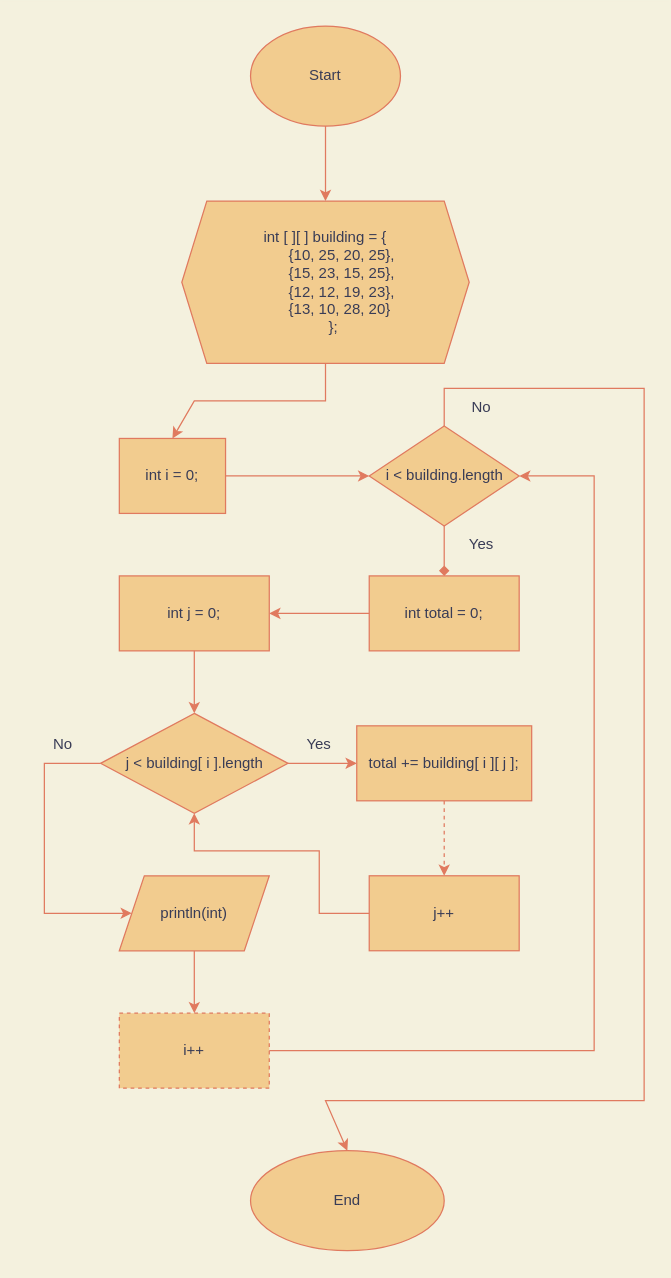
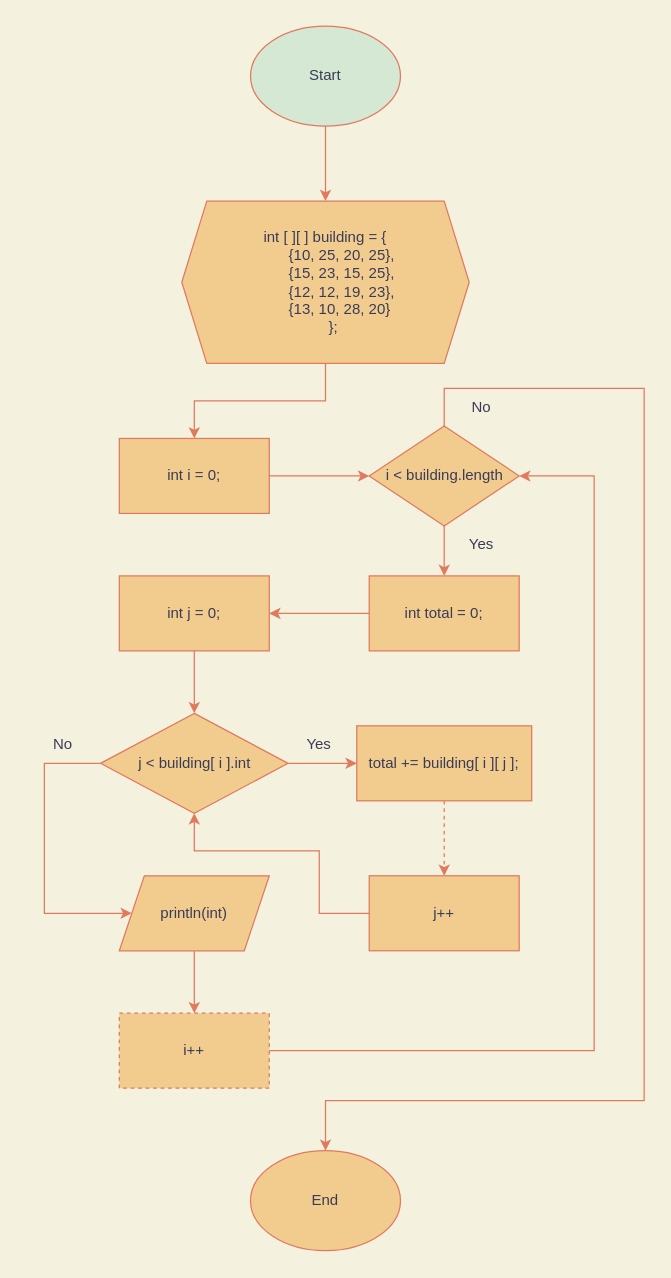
  <mxCell id="0" />
  <mxCell id="1" parent="0" />
- <mxCell id="2" value="Start" style="ellipse;whiteSpace=wrap;html=1;fillColor=#F2CC8F;strokeColor=#E07A5F;fontColor=#393C56;" parent="1" vertex="1"><mxGeometry x="200" width="120" height="80" as="geometry" y="20" /></mxCell>
- <mxCell id="3" value="End" style="ellipse;whiteSpace=wrap;html=1;fillColor=#F2CC8F;strokeColor=#E07A5F;fontColor=#393C56;" parent="1" vertex="1"><mxGeometry x="200" y="920" width="155" height="80" as="geometry" /></mxCell>
+ <mxCell id="2" value="Start" style="ellipse;whiteSpace=wrap;html=1;fillColor=#d5e8d4;strokeColor=#E07A5F;fontColor=#393C56;" parent="1" vertex="1"><mxGeometry x="200" width="120" height="80" as="geometry" y="20" /></mxCell>
+ <mxCell id="3" value="End" style="ellipse;whiteSpace=wrap;html=1;fillColor=#F2CC8F;strokeColor=#E07A5F;fontColor=#393C56;" parent="1" vertex="1"><mxGeometry x="200" y="920" width="120" height="80" as="geometry" /></mxCell>
  <mxCell id="4" value="&lt;div&gt;int [ ][ ] building = {&lt;/div&gt;&lt;div&gt;&amp;nbsp; &amp;nbsp; &amp;nbsp; &amp;nbsp; {10, 25, 20, 25},&lt;/div&gt;&lt;div&gt;&amp;nbsp; &amp;nbsp; &amp;nbsp; &amp;nbsp; {15, 23, 15, 25},&lt;/div&gt;&lt;div&gt;&amp;nbsp; &amp;nbsp; &amp;nbsp; &amp;nbsp; {12, 12, 19, 23},&lt;/div&gt;&lt;div&gt;&amp;nbsp; &amp;nbsp; &amp;nbsp; &amp;nbsp; {13, 10, 28, 20}&amp;nbsp;&lt;/div&gt;&lt;div&gt;&amp;nbsp; &amp;nbsp; };&lt;/div&gt;" style="shape=hexagon;perimeter=hexagonPerimeter2;whiteSpace=wrap;html=1;fixedSize=1;fillColor=#F2CC8F;strokeColor=#E07A5F;fontColor=#393C56;" parent="1" vertex="1"><mxGeometry x="145" y="160" width="230" height="130" as="geometry" /></mxCell>
- <mxCell id="5" value="j &amp;lt; building[ i ].length" style="shape=rhombus;html=1;dashed=0;whitespace=wrap;perimeter=rhombusPerimeter;fillColor=#F2CC8F;strokeColor=#E07A5F;fontColor=#393C56;" parent="1" vertex="1"><mxGeometry x="80" y="570" width="150" height="80" as="geometry" /></mxCell>
- <mxCell id="6" value="int i = 0;" style="rounded=0;whiteSpace=wrap;html=1;fillColor=#F2CC8F;strokeColor=#E07A5F;fontColor=#393C56;" parent="1" vertex="1"><mxGeometry x="95" y="350" width="85" height="60" as="geometry" /></mxCell>
+ <mxCell id="5" value="j &amp;lt; building[ i ].int" style="shape=rhombus;html=1;dashed=0;whitespace=wrap;perimeter=rhombusPerimeter;fillColor=#F2CC8F;strokeColor=#E07A5F;fontColor=#393C56;" parent="1" vertex="1"><mxGeometry x="80" y="570" width="150" height="80" as="geometry" /></mxCell>
+ <mxCell id="6" value="int i = 0;" style="rounded=0;whiteSpace=wrap;html=1;fillColor=#F2CC8F;strokeColor=#E07A5F;fontColor=#393C56;" parent="1" vertex="1"><mxGeometry x="95" y="350" width="120" height="60" as="geometry" /></mxCell>
  <mxCell id="7" value="int total = 0;" style="rounded=0;whiteSpace=wrap;html=1;fillColor=#F2CC8F;strokeColor=#E07A5F;fontColor=#393C56;" parent="1" vertex="1"><mxGeometry x="295" y="460" width="120" height="60" as="geometry" /></mxCell>
  <mxCell id="8" value="i &amp;lt; building.length" style="shape=rhombus;html=1;dashed=0;whitespace=wrap;perimeter=rhombusPerimeter;fillColor=#F2CC8F;strokeColor=#E07A5F;fontColor=#393C56;" parent="1" vertex="1"><mxGeometry x="295" y="340" width="120" height="80" as="geometry" /></mxCell>
  <mxCell id="9" value="int j = 0;" style="rounded=0;whiteSpace=wrap;html=1;fillColor=#F2CC8F;strokeColor=#E07A5F;fontColor=#393C56;" parent="1" vertex="1"><mxGeometry x="95" y="460" width="120" height="60" as="geometry" /></mxCell>
  <mxCell id="10" value="" style="endArrow=classic;html=1;rounded=0;entryX=1;entryY=0.5;entryDx=0;entryDy=0;exitX=0;exitY=0.5;exitDx=0;exitDy=0;labelBackgroundColor=#F4F1DE;strokeColor=#E07A5F;fontColor=#393C56;" parent="1" source="7" target="9" edge="1"><mxGeometry width="50" height="50" relative="1" as="geometry"><mxPoint x="-55" y="390" as="sourcePoint" /><mxPoint x="-5" y="340" as="targetPoint" /></mxGeometry></mxCell>
- <mxCell id="11" value="" style="endArrow=diamond;html=1;rounded=0;entryX=0.5;entryY=0;entryDx=0;entryDy=0;exitX=0.5;exitY=1;exitDx=0;exitDy=0;labelBackgroundColor=#F4F1DE;strokeColor=#E07A5F;fontColor=#393C56;" parent="1" source="8" target="7" edge="1"><mxGeometry width="50" height="50" relative="1" as="geometry"><mxPoint x="-45" y="400" as="sourcePoint" /><mxPoint x="5" y="350" as="targetPoint" /></mxGeometry></mxCell>
+ <mxCell id="11" value="" style="endArrow=classic;html=1;rounded=0;entryX=0.5;entryY=0;entryDx=0;entryDy=0;exitX=0.5;exitY=1;exitDx=0;exitDy=0;labelBackgroundColor=#F4F1DE;strokeColor=#E07A5F;fontColor=#393C56;" parent="1" source="8" target="7" edge="1"><mxGeometry width="50" height="50" relative="1" as="geometry"><mxPoint x="-45" y="400" as="sourcePoint" /><mxPoint x="5" y="350" as="targetPoint" /></mxGeometry></mxCell>
  <mxCell id="12" value="" style="endArrow=classic;html=1;rounded=0;entryX=0;entryY=0.5;entryDx=0;entryDy=0;exitX=1;exitY=0.5;exitDx=0;exitDy=0;labelBackgroundColor=#F4F1DE;strokeColor=#E07A5F;fontColor=#393C56;" parent="1" source="6" target="8" edge="1"><mxGeometry width="50" height="50" relative="1" as="geometry"><mxPoint x="-35" y="410" as="sourcePoint" /><mxPoint x="15" y="360" as="targetPoint" /></mxGeometry></mxCell>
  <mxCell id="13" value="" style="endArrow=classic;html=1;rounded=0;entryX=0.5;entryY=0;entryDx=0;entryDy=0;exitX=0.5;exitY=1;exitDx=0;exitDy=0;labelBackgroundColor=#F4F1DE;strokeColor=#E07A5F;fontColor=#393C56;" parent="1" source="4" target="6" edge="1"><mxGeometry width="50" height="50" relative="1" as="geometry"><mxPoint x="-25" y="420" as="sourcePoint" /><mxPoint x="25" y="370" as="targetPoint" /><Array as="points"><mxPoint x="260" y="320" /><mxPoint x="155" y="320" /></Array></mxGeometry></mxCell>
  <mxCell id="14" value="No" style="text;html=1;strokeColor=none;fillColor=none;align=center;verticalAlign=middle;whiteSpace=wrap;rounded=0;fontColor=#393C56;" parent="1" vertex="1"><mxGeometry x="20" y="580" width="60" height="30" as="geometry" /></mxCell>
  <mxCell id="15" value="" style="endArrow=classic;html=1;rounded=0;entryX=0.5;entryY=0;entryDx=0;entryDy=0;exitX=0.5;exitY=1;exitDx=0;exitDy=0;labelBackgroundColor=#F4F1DE;strokeColor=#E07A5F;fontColor=#393C56;" parent="1" source="24" target="25" edge="1"><mxGeometry width="50" height="50" relative="1" as="geometry"><mxPoint x="-155" y="480" as="sourcePoint" /><mxPoint x="-105" y="430" as="targetPoint" /></mxGeometry></mxCell>
  <mxCell id="16" value="" style="endArrow=classic;html=1;rounded=0;entryX=0.5;entryY=0;entryDx=0;entryDy=0;exitX=0.5;exitY=1;exitDx=0;exitDy=0;labelBackgroundColor=#F4F1DE;strokeColor=#E07A5F;fontColor=#393C56;dashed=1;" parent="1" source="21" target="23" edge="1"><mxGeometry width="50" height="50" relative="1" as="geometry"><mxPoint x="-145" y="490" as="sourcePoint" /><mxPoint x="-95" y="440" as="targetPoint" /></mxGeometry></mxCell>
  <mxCell id="17" value="" style="endArrow=classic;html=1;rounded=0;entryX=0;entryY=0.5;entryDx=0;entryDy=0;exitX=1;exitY=0.5;exitDx=0;exitDy=0;labelBackgroundColor=#F4F1DE;strokeColor=#E07A5F;fontColor=#393C56;" parent="1" source="5" target="21" edge="1"><mxGeometry width="50" height="50" relative="1" as="geometry"><mxPoint x="-135" y="500" as="sourcePoint" /><mxPoint x="-85" y="450" as="targetPoint" /></mxGeometry></mxCell>
  <mxCell id="18" value="" style="endArrow=classic;html=1;rounded=0;entryX=0.5;entryY=0;entryDx=0;entryDy=0;exitX=0.5;exitY=1;exitDx=0;exitDy=0;labelBackgroundColor=#F4F1DE;strokeColor=#E07A5F;fontColor=#393C56;" parent="1" source="2" target="4" edge="1"><mxGeometry width="50" height="50" relative="1" as="geometry"><mxPoint x="-125" y="510" as="sourcePoint" /><mxPoint x="-75" y="460" as="targetPoint" /></mxGeometry></mxCell>
  <mxCell id="19" value="" style="endArrow=classic;html=1;rounded=0;exitX=0.5;exitY=1;exitDx=0;exitDy=0;labelBackgroundColor=#F4F1DE;strokeColor=#E07A5F;fontColor=#393C56;" parent="1" source="9" target="5" edge="1"><mxGeometry width="50" height="50" relative="1" as="geometry"><mxPoint x="-115" y="520" as="sourcePoint" /><mxPoint x="-65" y="470" as="targetPoint" /></mxGeometry></mxCell>
  <mxCell id="20" value="Yes" style="text;html=1;strokeColor=none;fillColor=none;align=center;verticalAlign=middle;whiteSpace=wrap;rounded=0;fontColor=#393C56;" parent="1" vertex="1"><mxGeometry x="355" y="420" width="60" height="30" as="geometry" /></mxCell>
  <mxCell id="21" value="total += building[ i ][ j ];" style="rounded=0;whiteSpace=wrap;html=1;fillColor=#F2CC8F;strokeColor=#E07A5F;fontColor=#393C56;" parent="1" vertex="1"><mxGeometry x="285" y="580" width="140" height="60" as="geometry" /></mxCell>
  <mxCell id="22" value="Yes" style="text;html=1;strokeColor=none;fillColor=none;align=center;verticalAlign=middle;whiteSpace=wrap;rounded=0;fontColor=#393C56;" parent="1" vertex="1"><mxGeometry x="225" y="580" width="60" height="30" as="geometry" /></mxCell>
  <mxCell id="23" value="j++" style="rounded=0;whiteSpace=wrap;html=1;fillColor=#F2CC8F;strokeColor=#E07A5F;fontColor=#393C56;" parent="1" vertex="1"><mxGeometry x="295" y="700" width="120" height="60" as="geometry" /></mxCell>
  <mxCell id="24" value="println(int)" style="shape=parallelogram;perimeter=parallelogramPerimeter;whiteSpace=wrap;html=1;fixedSize=1;fillColor=#F2CC8F;strokeColor=#E07A5F;fontColor=#393C56;" parent="1" vertex="1"><mxGeometry x="95" y="700" width="120" height="60" as="geometry" /></mxCell>
  <mxCell id="25" value="i++" style="rounded=0;whiteSpace=wrap;html=1;fillColor=#F2CC8F;strokeColor=#E07A5F;fontColor=#393C56;dashed=1;" parent="1" vertex="1"><mxGeometry x="95" y="810" width="120" height="60" as="geometry" /></mxCell>
  <mxCell id="26" value="" style="endArrow=classic;html=1;rounded=0;exitX=0;exitY=0.5;exitDx=0;exitDy=0;entryX=0;entryY=0.5;entryDx=0;entryDy=0;labelBackgroundColor=#F4F1DE;strokeColor=#E07A5F;fontColor=#393C56;" parent="1" source="5" target="24" edge="1"><mxGeometry width="50" height="50" relative="1" as="geometry"><mxPoint x="-145" y="490" as="sourcePoint" /><mxPoint x="-95" y="440" as="targetPoint" /><Array as="points"><mxPoint x="35" y="610" /><mxPoint x="35" y="730" /></Array></mxGeometry></mxCell>
  <mxCell id="27" value="" style="endArrow=classic;html=1;rounded=0;exitX=0.5;exitY=0;exitDx=0;exitDy=0;entryX=0.5;entryY=0;entryDx=0;entryDy=0;labelBackgroundColor=#F4F1DE;strokeColor=#E07A5F;fontColor=#393C56;" parent="1" source="8" target="3" edge="1"><mxGeometry width="50" height="50" relative="1" as="geometry"><mxPoint x="-135" y="500" as="sourcePoint" /><mxPoint x="-85" y="450" as="targetPoint" /><Array as="points"><mxPoint x="355" y="310" /><mxPoint x="515" y="310" /><mxPoint x="515" y="880" /><mxPoint x="260" y="880" /></Array></mxGeometry></mxCell>
  <mxCell id="28" value="" style="endArrow=classic;html=1;rounded=0;entryX=0.5;entryY=1;entryDx=0;entryDy=0;exitX=0;exitY=0.5;exitDx=0;exitDy=0;labelBackgroundColor=#F4F1DE;strokeColor=#E07A5F;fontColor=#393C56;" parent="1" source="23" target="5" edge="1"><mxGeometry width="50" height="50" relative="1" as="geometry"><mxPoint x="-15" y="680" as="sourcePoint" /><mxPoint x="35" y="630" as="targetPoint" /><Array as="points"><mxPoint x="255" y="730" /><mxPoint x="255" y="680" /><mxPoint x="155" y="680" /></Array></mxGeometry></mxCell>
  <mxCell id="29" value="" style="endArrow=classic;html=1;rounded=0;entryX=1;entryY=0.5;entryDx=0;entryDy=0;exitX=1;exitY=0.5;exitDx=0;exitDy=0;labelBackgroundColor=#F4F1DE;strokeColor=#E07A5F;fontColor=#393C56;" parent="1" source="25" target="8" edge="1"><mxGeometry width="50" height="50" relative="1" as="geometry"><mxPoint x="-115" y="520" as="sourcePoint" /><mxPoint x="-65" y="470" as="targetPoint" /><Array as="points"><mxPoint x="475" y="840" /><mxPoint x="475" y="380" /></Array></mxGeometry></mxCell>
  <mxCell id="30" value="No" style="text;html=1;strokeColor=none;fillColor=none;align=center;verticalAlign=middle;whiteSpace=wrap;rounded=0;fontColor=#393C56;" parent="1" vertex="1"><mxGeometry x="355" y="310" width="60" height="30" as="geometry" /></mxCell>
